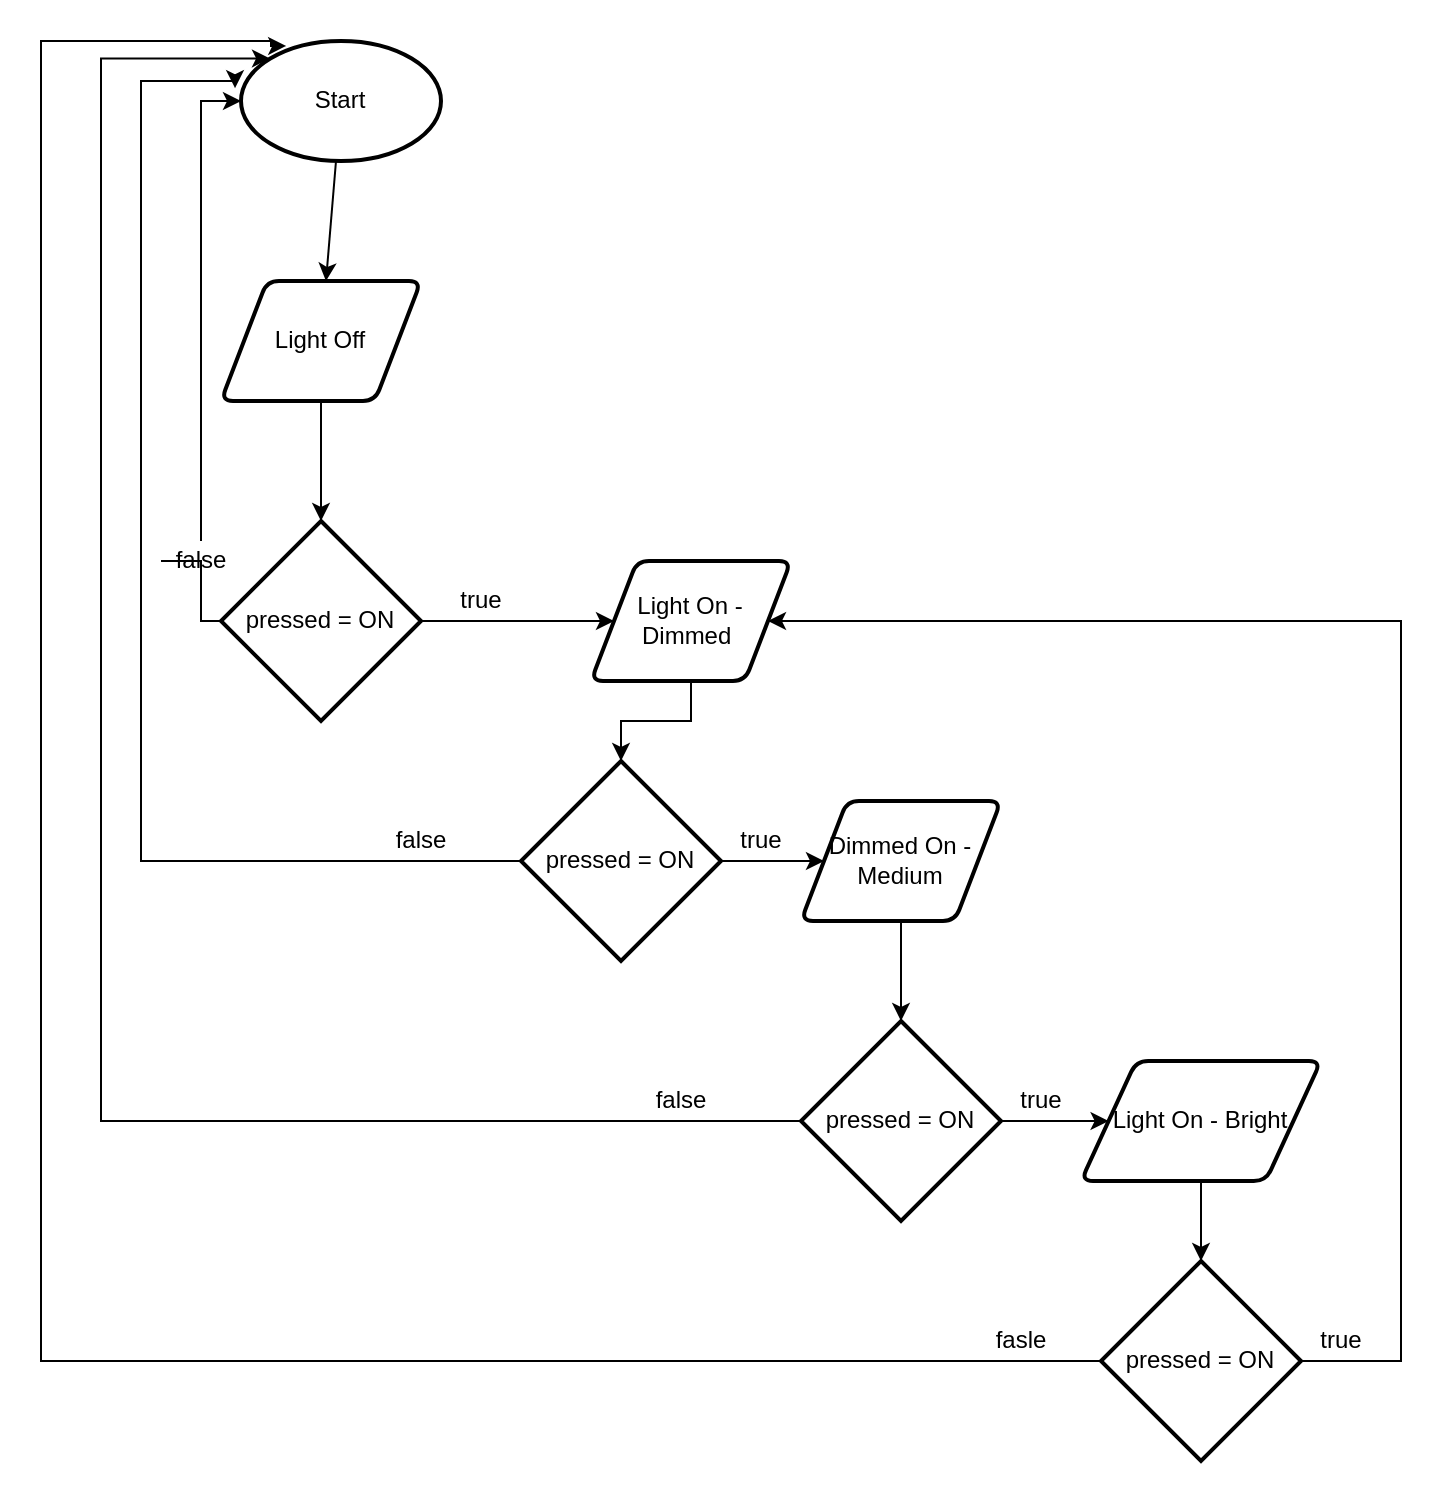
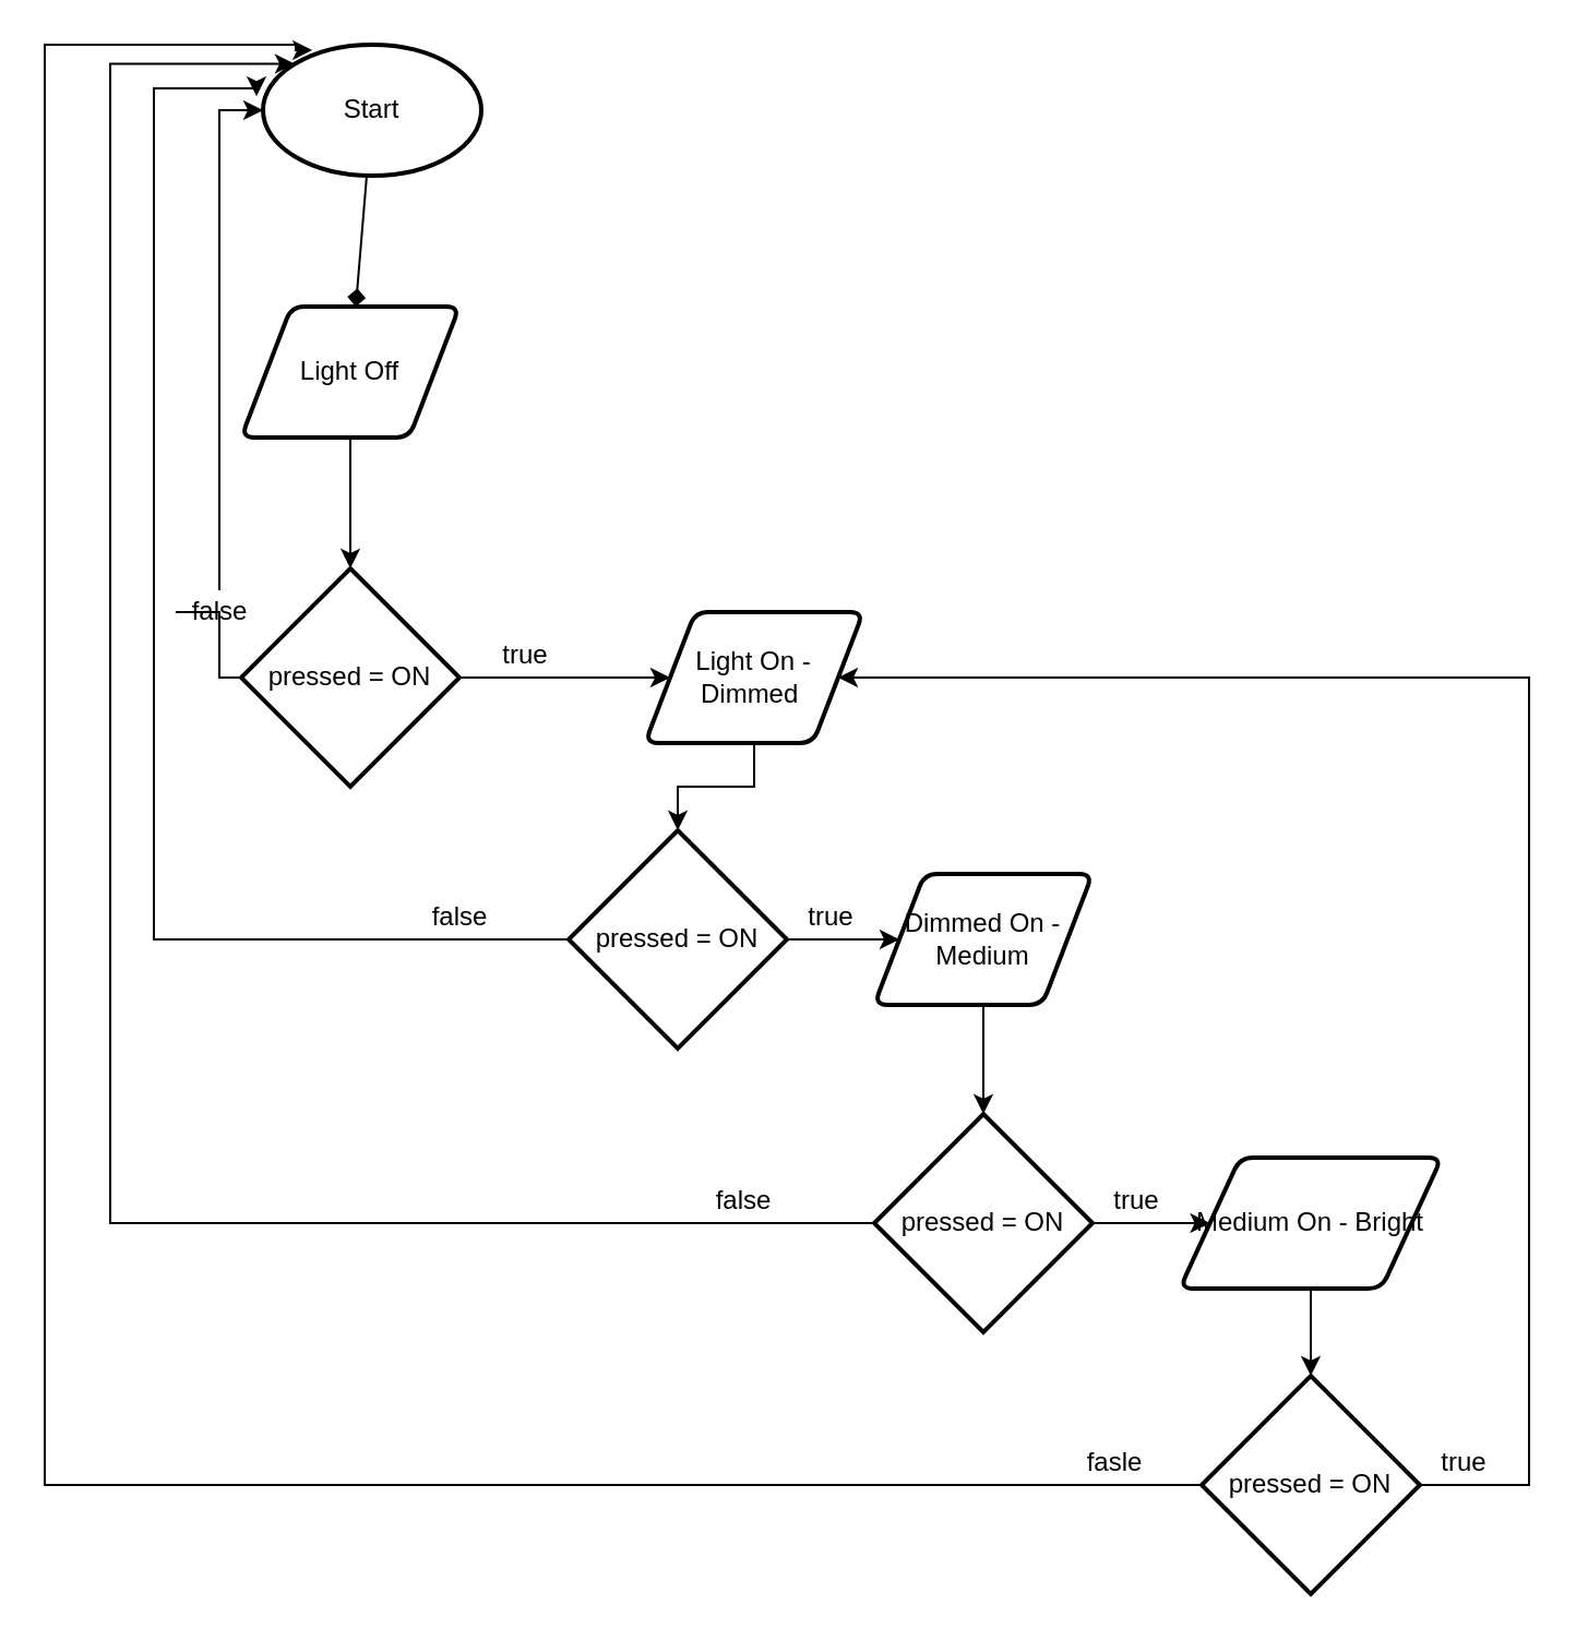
  <mxCell id="0" />
  <mxCell id="1" parent="0" />
  <mxCell id="2" value="" style="edgeStyle=orthogonalEdgeStyle;rounded=0;orthogonalLoop=1;jettySize=auto;html=1;" edge="1" parent="1" source="4" target="16"><mxGeometry relative="1" as="geometry" /></mxCell>
  <mxCell id="3" style="edgeStyle=orthogonalEdgeStyle;rounded=0;orthogonalLoop=1;jettySize=auto;html=1;entryX=-0.03;entryY=0.393;entryDx=0;entryDy=0;entryPerimeter=0;" edge="1" parent="1" source="4" target="9"><mxGeometry relative="1" as="geometry"><mxPoint x="60" y="40" as="targetPoint" /><Array as="points"><mxPoint x="70" y="430" /><mxPoint x="70" y="40" /><mxPoint x="117" y="40" /></Array></mxGeometry></mxCell>
  <mxCell id="4" value="pressed = ON" style="strokeWidth=2;html=1;shape=mxgraph.flowchart.decision;whiteSpace=wrap;" vertex="1" parent="1"><mxGeometry x="260" y="380" width="100" height="100" as="geometry" /></mxCell>
  <mxCell id="5" value="" style="edgeStyle=none;rounded=0;orthogonalLoop=1;jettySize=auto;html=1;" edge="1" parent="1" source="7" target="13"><mxGeometry relative="1" as="geometry" /></mxCell>
  <mxCell id="6" style="edgeStyle=orthogonalEdgeStyle;rounded=0;orthogonalLoop=1;jettySize=auto;html=1;entryX=0;entryY=0.5;entryDx=0;entryDy=0;entryPerimeter=0;startArrow=none;" edge="1" parent="1" source="18" target="9"><mxGeometry relative="1" as="geometry"><mxPoint x="70" y="50" as="targetPoint" /><Array as="points"><mxPoint x="100" y="50" /></Array></mxGeometry></mxCell>
  <mxCell id="7" value="pressed = ON" style="strokeWidth=2;html=1;shape=mxgraph.flowchart.decision;whiteSpace=wrap;" vertex="1" parent="1"><mxGeometry x="110" y="260" width="100" height="100" as="geometry" /></mxCell>
- <mxCell id="8" value="" style="edgeStyle=none;rounded=0;orthogonalLoop=1;jettySize=auto;html=1;" edge="1" parent="1" source="9" target="11"><mxGeometry relative="1" as="geometry" /></mxCell>
+ <mxCell id="8" value="" style="edgeStyle=none;rounded=0;orthogonalLoop=1;jettySize=auto;html=1;endArrow=diamond;" edge="1" parent="1" source="9" target="11"><mxGeometry relative="1" as="geometry" /></mxCell>
  <mxCell id="9" value="Start" style="strokeWidth=2;html=1;shape=mxgraph.flowchart.start_1;whiteSpace=wrap;" vertex="1" parent="1"><mxGeometry x="120" y="20" width="100" height="60" as="geometry" /></mxCell>
  <mxCell id="10" value="" style="edgeStyle=none;rounded=0;orthogonalLoop=1;jettySize=auto;html=1;" edge="1" parent="1" source="11" target="7"><mxGeometry relative="1" as="geometry" /></mxCell>
  <mxCell id="11" value="Light Off" style="shape=parallelogram;html=1;strokeWidth=2;perimeter=parallelogramPerimeter;whiteSpace=wrap;rounded=1;arcSize=12;size=0.23;" vertex="1" parent="1"><mxGeometry x="110" y="140" width="100" height="60" as="geometry" /></mxCell>
  <mxCell id="12" value="" style="edgeStyle=orthogonalEdgeStyle;rounded=0;orthogonalLoop=1;jettySize=auto;html=1;" edge="1" parent="1" source="13" target="4"><mxGeometry relative="1" as="geometry" /></mxCell>
  <mxCell id="13" value="Light On - Dimmed&amp;nbsp;" style="shape=parallelogram;html=1;strokeWidth=2;perimeter=parallelogramPerimeter;whiteSpace=wrap;rounded=1;arcSize=12;size=0.23;" vertex="1" parent="1"><mxGeometry x="295" y="280" width="100" height="60" as="geometry" /></mxCell>
  <mxCell id="14" value="true" style="text;html=1;align=center;verticalAlign=middle;resizable=0;points=[];autosize=1;strokeColor=none;fillColor=none;" vertex="1" parent="1"><mxGeometry x="220" y="290" width="40" height="20" as="geometry" /></mxCell>
  <mxCell id="15" style="edgeStyle=orthogonalEdgeStyle;rounded=0;orthogonalLoop=1;jettySize=auto;html=1;" edge="1" parent="1" source="16" target="23"><mxGeometry relative="1" as="geometry" /></mxCell>
  <mxCell id="16" value="Dimmed On - Medium" style="shape=parallelogram;html=1;strokeWidth=2;perimeter=parallelogramPerimeter;whiteSpace=wrap;rounded=1;arcSize=12;size=0.23;" vertex="1" parent="1"><mxGeometry x="400" y="400" width="100" height="60" as="geometry" /></mxCell>
  <mxCell id="17" value="true" style="text;html=1;align=center;verticalAlign=middle;resizable=0;points=[];autosize=1;strokeColor=none;fillColor=none;" vertex="1" parent="1"><mxGeometry x="360" y="410" width="40" height="20" as="geometry" /></mxCell>
  <mxCell id="18" value="false" style="text;html=1;align=center;verticalAlign=middle;resizable=0;points=[];autosize=1;strokeColor=none;fillColor=none;" vertex="1" parent="1"><mxGeometry x="80" y="270" width="40" height="20" as="geometry" /></mxCell>
  <mxCell id="19" value="" style="edgeStyle=orthogonalEdgeStyle;rounded=0;orthogonalLoop=1;jettySize=auto;html=1;entryX=0;entryY=0.5;entryDx=0;entryDy=0;entryPerimeter=0;endArrow=none;" edge="1" parent="1" source="7" target="18"><mxGeometry relative="1" as="geometry"><mxPoint x="120" y="50" as="targetPoint" /><mxPoint x="110" y="310" as="sourcePoint" /><Array as="points"><mxPoint x="100" y="310" /></Array></mxGeometry></mxCell>
  <mxCell id="20" value="false" style="text;html=1;align=center;verticalAlign=middle;resizable=0;points=[];autosize=1;strokeColor=none;fillColor=none;" vertex="1" parent="1"><mxGeometry x="190" y="410" width="40" height="20" as="geometry" /></mxCell>
  <mxCell id="21" value="" style="edgeStyle=orthogonalEdgeStyle;rounded=0;orthogonalLoop=1;jettySize=auto;html=1;" edge="1" parent="1" source="23" target="25"><mxGeometry relative="1" as="geometry" /></mxCell>
  <mxCell id="22" style="edgeStyle=orthogonalEdgeStyle;rounded=0;orthogonalLoop=1;jettySize=auto;html=1;entryX=0.145;entryY=0.145;entryDx=0;entryDy=0;entryPerimeter=0;" edge="1" parent="1" source="23" target="9"><mxGeometry relative="1" as="geometry"><mxPoint x="40" y="20" as="targetPoint" /><Array as="points"><mxPoint x="50" y="560" /><mxPoint x="50" y="29" /></Array></mxGeometry></mxCell>
  <mxCell id="23" value="pressed = ON" style="strokeWidth=2;html=1;shape=mxgraph.flowchart.decision;whiteSpace=wrap;" vertex="1" parent="1"><mxGeometry x="400" y="510" width="100" height="100" as="geometry" /></mxCell>
  <mxCell id="24" value="" style="edgeStyle=orthogonalEdgeStyle;rounded=0;orthogonalLoop=1;jettySize=auto;html=1;" edge="1" parent="1" source="25" target="30"><mxGeometry relative="1" as="geometry" /></mxCell>
- <mxCell id="25" value="Light On - Bright" style="shape=parallelogram;html=1;strokeWidth=2;perimeter=parallelogramPerimeter;whiteSpace=wrap;rounded=1;arcSize=12;size=0.23;" vertex="1" parent="1"><mxGeometry x="540" y="530" width="120" height="60" as="geometry" /></mxCell>
+ <mxCell id="25" value="Medium On - Bright" style="shape=parallelogram;html=1;strokeWidth=2;perimeter=parallelogramPerimeter;whiteSpace=wrap;rounded=1;arcSize=12;size=0.23;" vertex="1" parent="1"><mxGeometry x="540" y="530" width="120" height="60" as="geometry" /></mxCell>
  <mxCell id="26" value="true" style="text;html=1;align=center;verticalAlign=middle;resizable=0;points=[];autosize=1;strokeColor=none;fillColor=none;" vertex="1" parent="1"><mxGeometry x="500" y="540" width="40" height="20" as="geometry" /></mxCell>
  <mxCell id="27" value="false" style="text;html=1;align=center;verticalAlign=middle;resizable=0;points=[];autosize=1;strokeColor=none;fillColor=none;" vertex="1" parent="1"><mxGeometry x="320" y="540" width="40" height="20" as="geometry" /></mxCell>
  <mxCell id="28" style="edgeStyle=orthogonalEdgeStyle;rounded=0;orthogonalLoop=1;jettySize=auto;html=1;entryX=1;entryY=0.5;entryDx=0;entryDy=0;" edge="1" parent="1" source="30" target="13"><mxGeometry relative="1" as="geometry"><mxPoint x="400" y="310" as="targetPoint" /><Array as="points"><mxPoint x="700" y="680" /><mxPoint x="700" y="310" /></Array></mxGeometry></mxCell>
  <mxCell id="29" style="edgeStyle=orthogonalEdgeStyle;rounded=0;orthogonalLoop=1;jettySize=auto;html=1;entryX=0.226;entryY=0.041;entryDx=0;entryDy=0;entryPerimeter=0;" edge="1" parent="1" source="30" target="9"><mxGeometry relative="1" as="geometry"><mxPoint x="0" y="20" as="targetPoint" /><Array as="points"><mxPoint x="20" y="680" /><mxPoint x="20" y="20" /><mxPoint x="135" y="20" /><mxPoint x="135" y="23" /></Array></mxGeometry></mxCell>
  <mxCell id="30" value="pressed = ON" style="strokeWidth=2;html=1;shape=mxgraph.flowchart.decision;whiteSpace=wrap;" vertex="1" parent="1"><mxGeometry x="550" y="630" width="100" height="100" as="geometry" /></mxCell>
  <mxCell id="31" value="true" style="text;html=1;align=center;verticalAlign=middle;resizable=0;points=[];autosize=1;strokeColor=none;fillColor=none;" vertex="1" parent="1"><mxGeometry x="650" y="660" width="40" height="20" as="geometry" /></mxCell>
  <mxCell id="32" value="fasle" style="text;html=1;align=center;verticalAlign=middle;resizable=0;points=[];autosize=1;strokeColor=none;fillColor=none;" vertex="1" parent="1"><mxGeometry x="490" y="660" width="40" height="20" as="geometry" /></mxCell>
